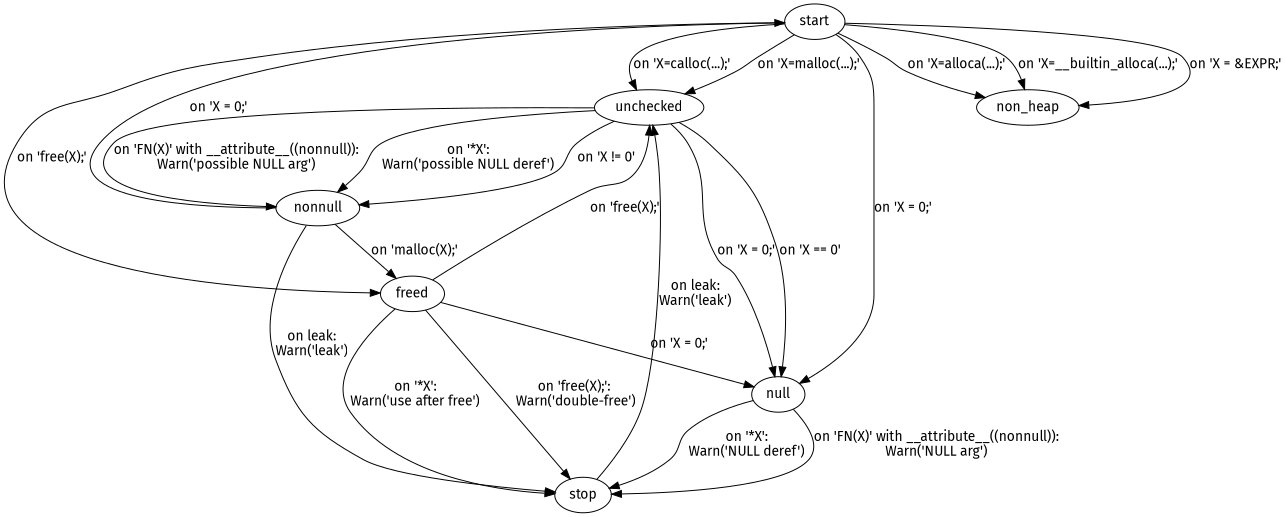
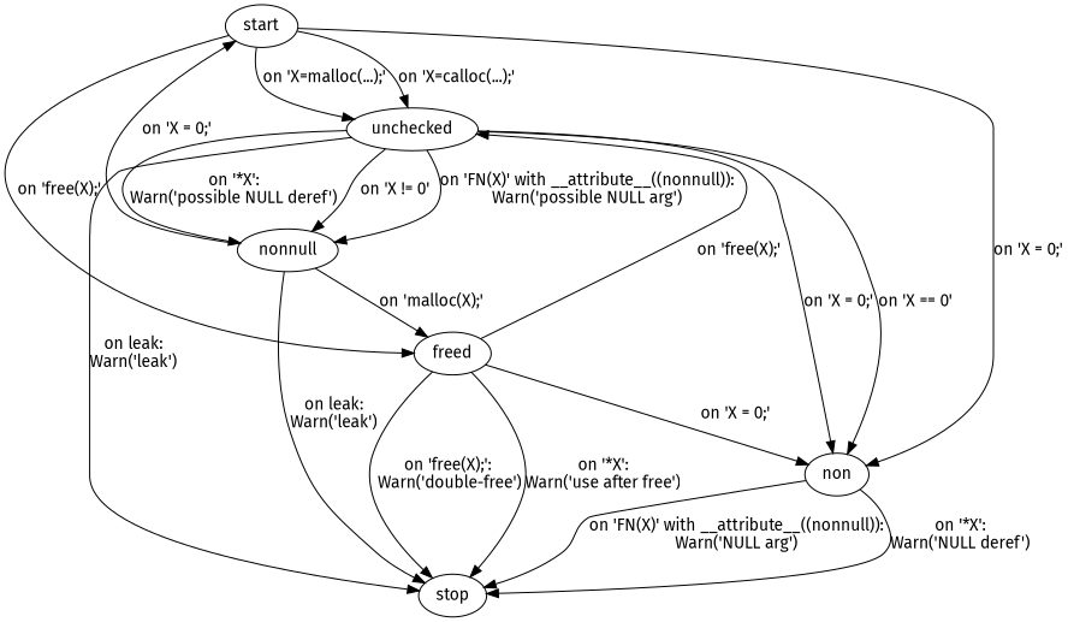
  digraph {
    fontname="Fira Sans"
    node [fontname="Fira Sans"]
    edge [fontname="Fira Sans"]
    start
    unchecked
-   null
+   null [label=non]
    freed
-   non_heap
    nonnull
    stop
    start -> unchecked [label="on 'X=malloc(...);'"]
    start -> unchecked [label="on 'X=calloc(...);'"]
    start -> null [label="on 'X = 0;'"]
    start -> freed [label="on 'free(X);'"]
-   start -> non_heap [label="on 'X=alloca(...);'"]
-   start -> non_heap [label="on 'X=__builtin_alloca(...);'"]
-   start -> non_heap [label="on 'X = &EXPR;'"]
    unchecked -> null [label="on 'X = 0;'"]
    unchecked -> null [label="on 'X == 0'"]
    unchecked -> nonnull [label="on 'FN(X)' with __attribute__((nonnull)):\nWarn('possible NULL arg')"]
    unchecked -> nonnull [label="on '*X':\nWarn('possible NULL deref')"]
    unchecked -> nonnull [label="on 'X != 0'"]
-   stop -> unchecked [label="on leak:\nWarn('leak')"]
+   unchecked -> stop [label="on leak:\nWarn('leak')"]
    null -> stop [label="on 'FN(X)' with __attribute__((nonnull)):\nWarn('NULL arg')"]
    null -> stop [label="on '*X':\nWarn('NULL deref')"]
    freed -> unchecked [label="on 'free(X);'"]
    freed -> null [label="on 'X = 0;'"]
    freed -> stop [label="on 'free(X);':\n Warn('double-free')"]
    freed -> stop [label="on '*X':\nWarn('use after free')"]
    nonnull -> start [label="on 'X = 0;'"]
    nonnull -> freed [label="on 'malloc(X);'"]
    nonnull -> stop [label="on leak:\nWarn('leak')"]
  }
